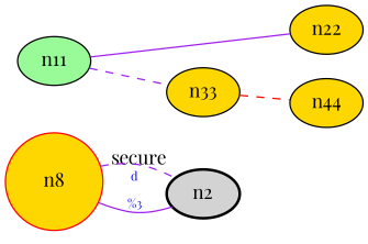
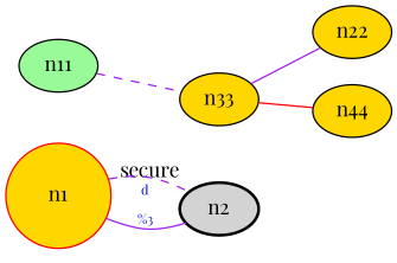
  graph {
    fontcolor=blue
    fontname="Playfair Display"
    rankdir=LR
    node [fillcolor=gold fontname="Playfair Display" style=filled]
    edge [color=purple fontname="Playfair Display"]
-   n1 [color=red height=1 width=1 label=n8]
+   n1 [color=red height=1 width=1]
    n2 [fillcolor=lightgrey style="bold,filled" xlabel=secure]
    n11 [fillcolor=palegreen]
    n22
    n33
    n44
    n1 -- n2 [style=dashed]
    n1 -- n2 [fontcolor=blue fontsize=9 label="d\n\l\G"]
-   n11 -- n22
+   n33 -- n22
    n11 -- n33 [style=dashed]
-   n33 -- n44 [color=red style=dashed]
+   n33 -- n44 [color=red]
  }
